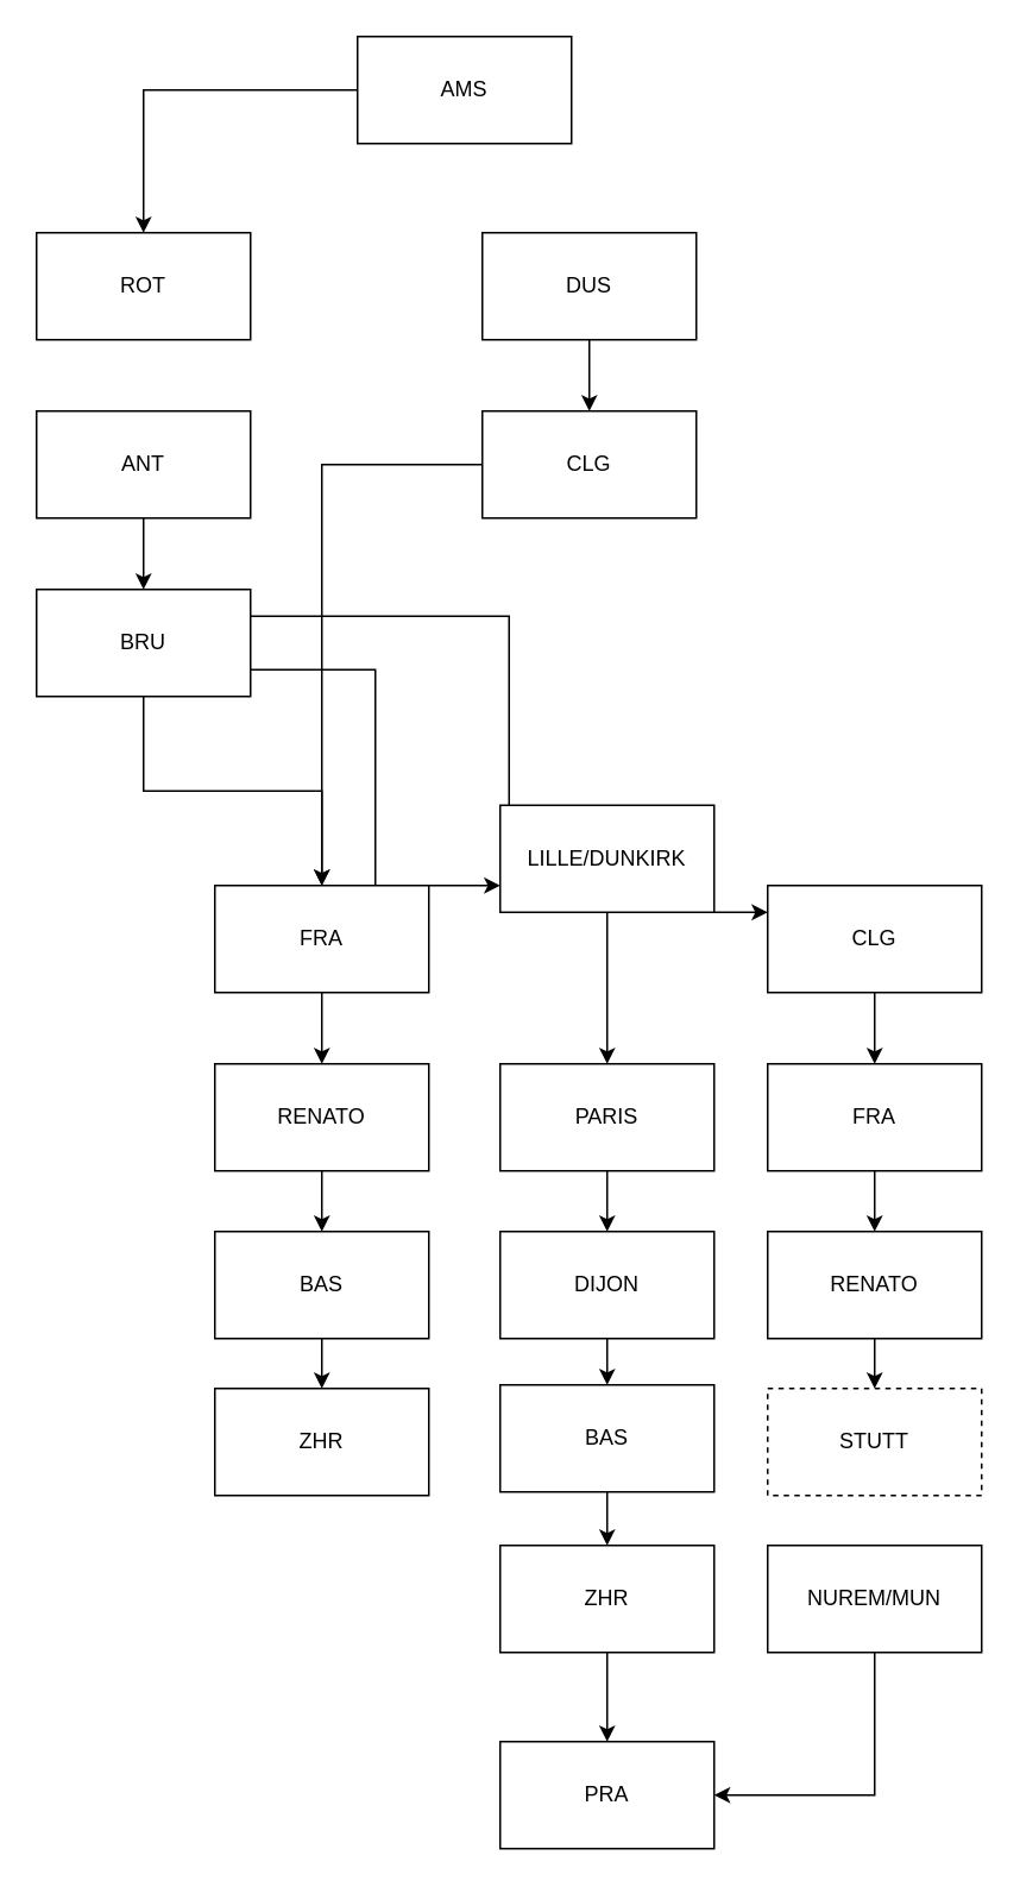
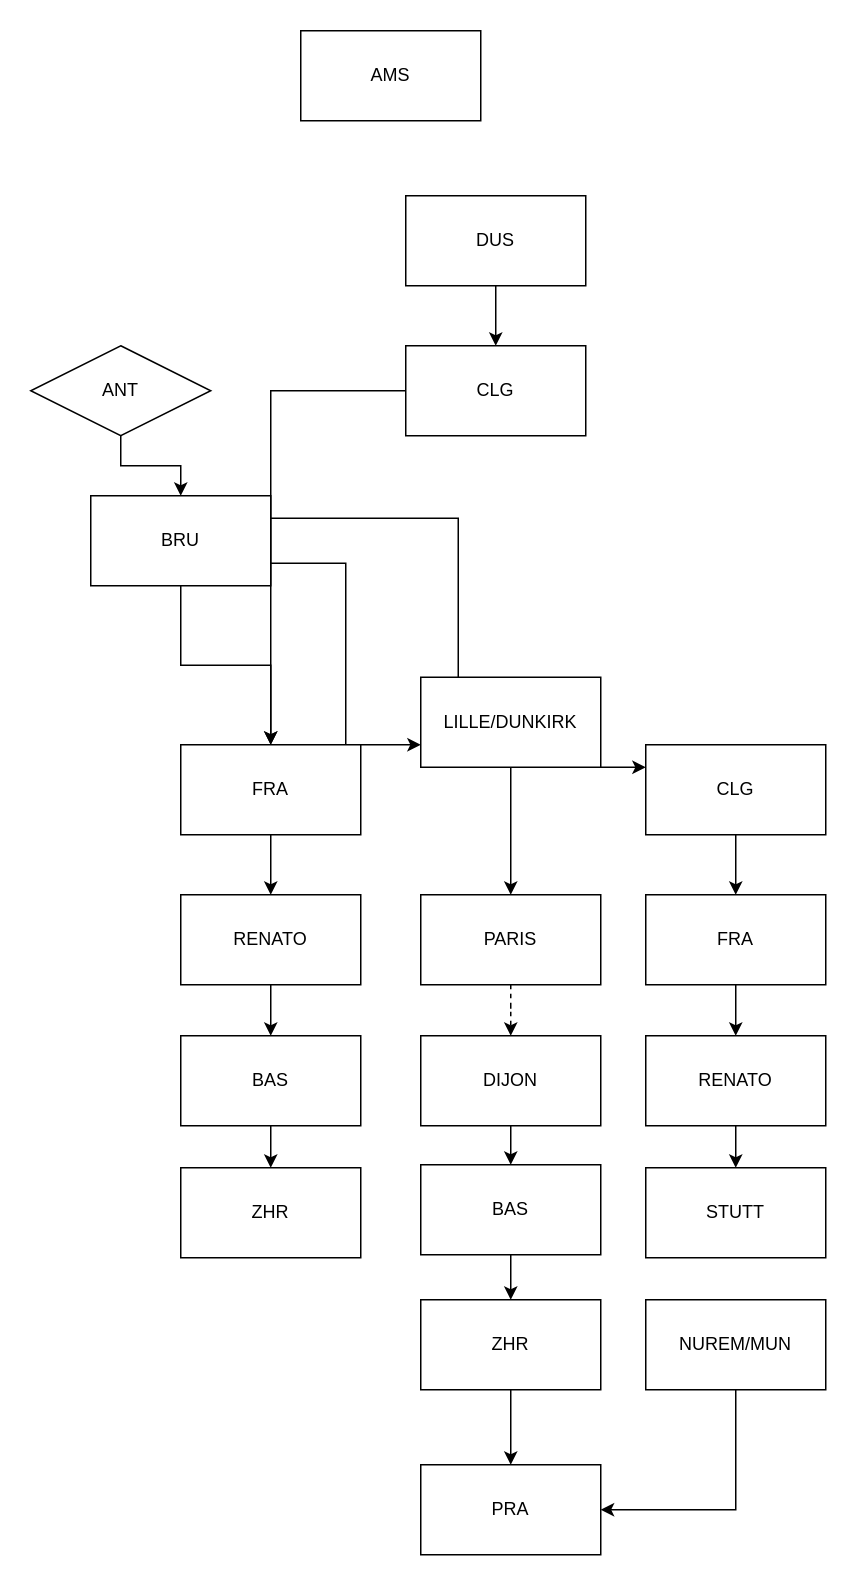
  <mxCell id="0" />
  <mxCell id="1" parent="0" />
- <mxCell id="2" style="edgeStyle=orthogonalEdgeStyle;rounded=0;orthogonalLoop=1;jettySize=auto;html=1;entryX=0.5;entryY=0;entryDx=0;entryDy=0;" edge="1" parent="1" source="3" target="4"><mxGeometry relative="1" as="geometry" /></mxCell>
  <mxCell id="3" value="AMS" style="rounded=0;whiteSpace=wrap;html=1;" vertex="1" parent="1"><mxGeometry x="200" y="20" width="120" height="60" as="geometry" /></mxCell>
- <mxCell id="4" value="ROT" style="rounded=0;whiteSpace=wrap;html=1;" vertex="1" parent="1"><mxGeometry x="20" y="130" width="120" height="60" as="geometry" /></mxCell>
  <mxCell id="5" value="" style="edgeStyle=orthogonalEdgeStyle;rounded=0;orthogonalLoop=1;jettySize=auto;html=1;" edge="1" parent="1" source="6" target="10"><mxGeometry relative="1" as="geometry" /></mxCell>
- <mxCell id="6" value="ANT" style="rounded=0;whiteSpace=wrap;html=1;" vertex="1" parent="1"><mxGeometry x="20" y="230" width="120" height="60" as="geometry" /></mxCell>
+ <mxCell id="6" value="ANT" style="rhombus;whiteSpace=wrap;html=1;" vertex="1" parent="1"><mxGeometry x="20" y="230" width="120" height="60" as="geometry" /></mxCell>
  <mxCell id="7" value="" style="edgeStyle=orthogonalEdgeStyle;rounded=0;orthogonalLoop=1;jettySize=auto;html=1;" edge="1" parent="1" source="10" target="16"><mxGeometry relative="1" as="geometry" /></mxCell>
  <mxCell id="8" style="edgeStyle=orthogonalEdgeStyle;rounded=0;orthogonalLoop=1;jettySize=auto;html=1;exitX=1;exitY=0.75;exitDx=0;exitDy=0;entryX=0;entryY=0.75;entryDx=0;entryDy=0;" edge="1" parent="1" source="10" target="23"><mxGeometry relative="1" as="geometry" /></mxCell>
  <mxCell id="9" style="edgeStyle=orthogonalEdgeStyle;rounded=0;orthogonalLoop=1;jettySize=auto;html=1;exitX=1;exitY=0.25;exitDx=0;exitDy=0;entryX=0;entryY=0.25;entryDx=0;entryDy=0;" edge="1" parent="1" source="10" target="33"><mxGeometry relative="1" as="geometry" /></mxCell>
- <mxCell id="10" value="BRU" style="rounded=0;whiteSpace=wrap;html=1;" vertex="1" parent="1"><mxGeometry x="20" y="330" width="120" height="60" as="geometry" /></mxCell>
+ <mxCell id="10" value="BRU" style="rounded=0;whiteSpace=wrap;html=1;" vertex="1" parent="1"><mxGeometry x="60" y="330" width="120" height="60" as="geometry" /></mxCell>
  <mxCell id="11" value="" style="edgeStyle=orthogonalEdgeStyle;rounded=0;orthogonalLoop=1;jettySize=auto;html=1;" edge="1" parent="1" source="12" target="14"><mxGeometry relative="1" as="geometry" /></mxCell>
  <mxCell id="12" value="DUS" style="rounded=0;whiteSpace=wrap;html=1;" vertex="1" parent="1"><mxGeometry x="270" y="130" width="120" height="60" as="geometry" /></mxCell>
  <mxCell id="13" value="" style="edgeStyle=orthogonalEdgeStyle;rounded=0;orthogonalLoop=1;jettySize=auto;html=1;" edge="1" parent="1" source="14" target="16"><mxGeometry relative="1" as="geometry" /></mxCell>
  <mxCell id="14" value="CLG" style="rounded=0;whiteSpace=wrap;html=1;" vertex="1" parent="1"><mxGeometry x="270" y="230" width="120" height="60" as="geometry" /></mxCell>
  <mxCell id="15" value="" style="edgeStyle=orthogonalEdgeStyle;rounded=0;orthogonalLoop=1;jettySize=auto;html=1;" edge="1" parent="1" source="16" target="18"><mxGeometry relative="1" as="geometry" /></mxCell>
  <mxCell id="16" value="FRA" style="rounded=0;whiteSpace=wrap;html=1;" vertex="1" parent="1"><mxGeometry x="120" y="496" width="120" height="60" as="geometry" /></mxCell>
  <mxCell id="17" value="" style="edgeStyle=orthogonalEdgeStyle;rounded=0;orthogonalLoop=1;jettySize=auto;html=1;" edge="1" parent="1" source="18" target="20"><mxGeometry relative="1" as="geometry" /></mxCell>
  <mxCell id="18" value="RENATO" style="rounded=0;whiteSpace=wrap;html=1;" vertex="1" parent="1"><mxGeometry x="120" y="596" width="120" height="60" as="geometry" /></mxCell>
  <mxCell id="19" value="" style="edgeStyle=orthogonalEdgeStyle;rounded=0;orthogonalLoop=1;jettySize=auto;html=1;" edge="1" parent="1" source="20" target="21"><mxGeometry relative="1" as="geometry" /></mxCell>
  <mxCell id="20" value="BAS" style="rounded=0;whiteSpace=wrap;html=1;" vertex="1" parent="1"><mxGeometry x="120" y="690" width="120" height="60" as="geometry" /></mxCell>
  <mxCell id="21" value="ZHR" style="rounded=0;whiteSpace=wrap;html=1;" vertex="1" parent="1"><mxGeometry x="120" y="778" width="120" height="60" as="geometry" /></mxCell>
  <mxCell id="22" value="" style="edgeStyle=orthogonalEdgeStyle;rounded=0;orthogonalLoop=1;jettySize=auto;html=1;" edge="1" parent="1" source="23" target="25"><mxGeometry relative="1" as="geometry" /></mxCell>
  <mxCell id="23" value="LILLE/DUNKIRK" style="rounded=0;whiteSpace=wrap;html=1;" vertex="1" parent="1"><mxGeometry x="280" y="451" width="120" height="60" as="geometry" /></mxCell>
- <mxCell id="24" value="" style="edgeStyle=orthogonalEdgeStyle;rounded=0;orthogonalLoop=1;jettySize=auto;html=1;" edge="1" parent="1" source="25" target="27"><mxGeometry relative="1" as="geometry" /></mxCell>
+ <mxCell id="24" value="" style="edgeStyle=orthogonalEdgeStyle;rounded=0;orthogonalLoop=1;jettySize=auto;html=1;dashed=1;" edge="1" parent="1" source="25" target="27"><mxGeometry relative="1" as="geometry" /></mxCell>
  <mxCell id="25" value="PARIS" style="rounded=0;whiteSpace=wrap;html=1;" vertex="1" parent="1"><mxGeometry x="280" y="596" width="120" height="60" as="geometry" /></mxCell>
  <mxCell id="26" value="" style="edgeStyle=orthogonalEdgeStyle;rounded=0;orthogonalLoop=1;jettySize=auto;html=1;" edge="1" parent="1" source="27" target="29"><mxGeometry relative="1" as="geometry" /></mxCell>
  <mxCell id="27" value="DIJON" style="rounded=0;whiteSpace=wrap;html=1;" vertex="1" parent="1"><mxGeometry x="280" y="690" width="120" height="60" as="geometry" /></mxCell>
  <mxCell id="28" value="" style="edgeStyle=orthogonalEdgeStyle;rounded=0;orthogonalLoop=1;jettySize=auto;html=1;" edge="1" parent="1" source="29" target="31"><mxGeometry relative="1" as="geometry" /></mxCell>
  <mxCell id="29" value="BAS" style="rounded=0;whiteSpace=wrap;html=1;" vertex="1" parent="1"><mxGeometry x="280" y="776" width="120" height="60" as="geometry" /></mxCell>
  <mxCell id="30" value="" style="edgeStyle=orthogonalEdgeStyle;rounded=0;orthogonalLoop=1;jettySize=auto;html=1;" edge="1" parent="1" source="31" target="41"><mxGeometry relative="1" as="geometry" /></mxCell>
  <mxCell id="31" value="ZHR" style="rounded=0;whiteSpace=wrap;html=1;" vertex="1" parent="1"><mxGeometry x="280" y="866" width="120" height="60" as="geometry" /></mxCell>
  <mxCell id="32" value="" style="edgeStyle=orthogonalEdgeStyle;rounded=0;orthogonalLoop=1;jettySize=auto;html=1;" edge="1" parent="1" source="33" target="35"><mxGeometry relative="1" as="geometry" /></mxCell>
  <mxCell id="33" value="CLG&lt;br&gt;" style="rounded=0;whiteSpace=wrap;html=1;" vertex="1" parent="1"><mxGeometry x="430" y="496" width="120" height="60" as="geometry" /></mxCell>
  <mxCell id="34" value="" style="edgeStyle=orthogonalEdgeStyle;rounded=0;orthogonalLoop=1;jettySize=auto;html=1;" edge="1" parent="1" source="35" target="37"><mxGeometry relative="1" as="geometry" /></mxCell>
  <mxCell id="35" value="FRA&lt;br&gt;" style="rounded=0;whiteSpace=wrap;html=1;" vertex="1" parent="1"><mxGeometry x="430" y="596" width="120" height="60" as="geometry" /></mxCell>
  <mxCell id="36" value="" style="edgeStyle=orthogonalEdgeStyle;rounded=0;orthogonalLoop=1;jettySize=auto;html=1;" edge="1" parent="1" source="37" target="38"><mxGeometry relative="1" as="geometry" /></mxCell>
  <mxCell id="37" value="RENATO&lt;br&gt;" style="rounded=0;whiteSpace=wrap;html=1;" vertex="1" parent="1"><mxGeometry x="430" y="690" width="120" height="60" as="geometry" /></mxCell>
- <mxCell id="38" value="STUTT" style="rounded=0;whiteSpace=wrap;html=1;dashed=1;" vertex="1" parent="1"><mxGeometry x="430" y="778" width="120" height="60" as="geometry" /></mxCell>
+ <mxCell id="38" value="STUTT" style="rounded=0;whiteSpace=wrap;html=1;" vertex="1" parent="1"><mxGeometry x="430" y="778" width="120" height="60" as="geometry" /></mxCell>
  <mxCell id="39" style="edgeStyle=orthogonalEdgeStyle;rounded=0;orthogonalLoop=1;jettySize=auto;html=1;exitX=0.5;exitY=1;exitDx=0;exitDy=0;entryX=1;entryY=0.5;entryDx=0;entryDy=0;" edge="1" parent="1" source="40" target="41"><mxGeometry relative="1" as="geometry" /></mxCell>
  <mxCell id="40" value="NUREM/MUN&lt;br&gt;" style="rounded=0;whiteSpace=wrap;html=1;" vertex="1" parent="1"><mxGeometry x="430" y="866" width="120" height="60" as="geometry" /></mxCell>
  <mxCell id="41" value="PRA&lt;br&gt;" style="rounded=0;whiteSpace=wrap;html=1;" vertex="1" parent="1"><mxGeometry x="280" y="976" width="120" height="60" as="geometry" /></mxCell>
